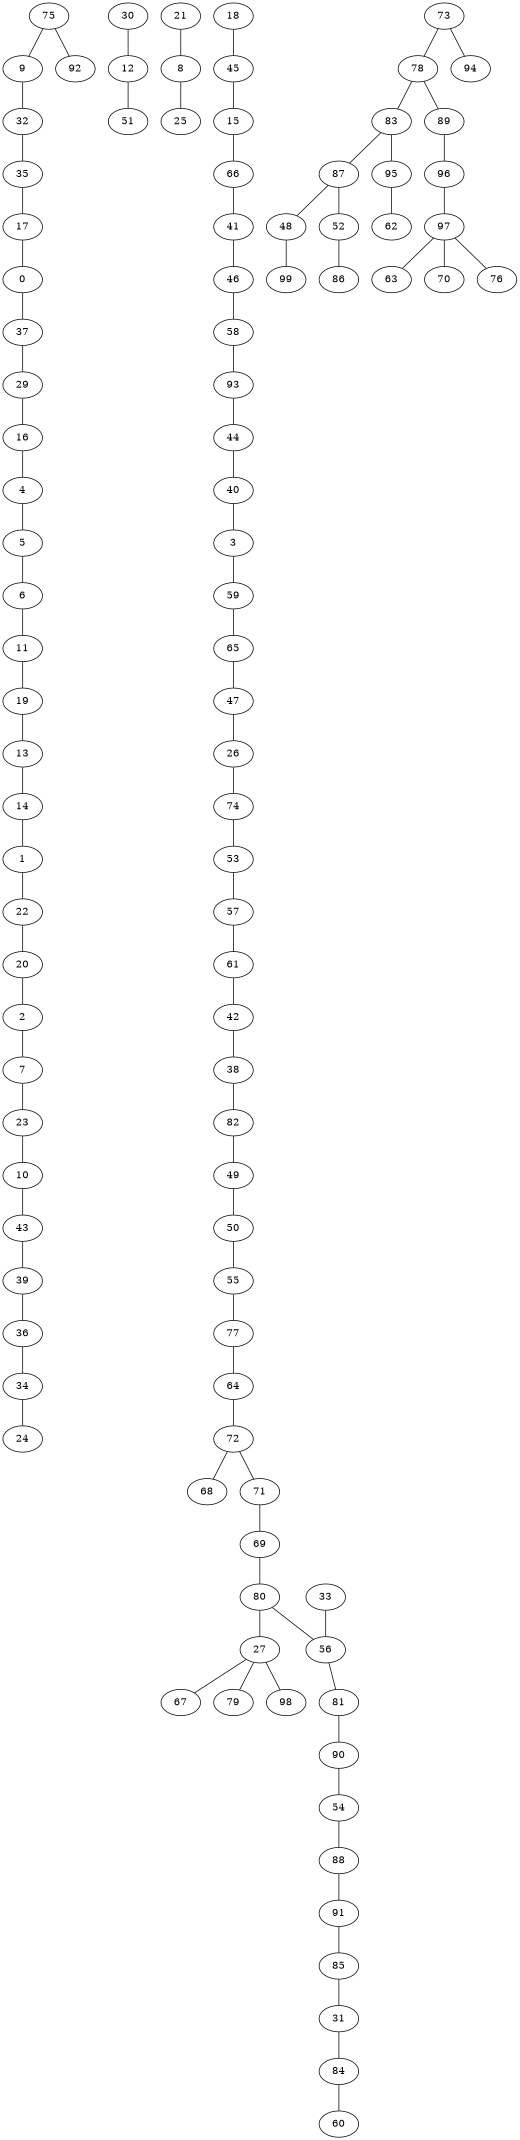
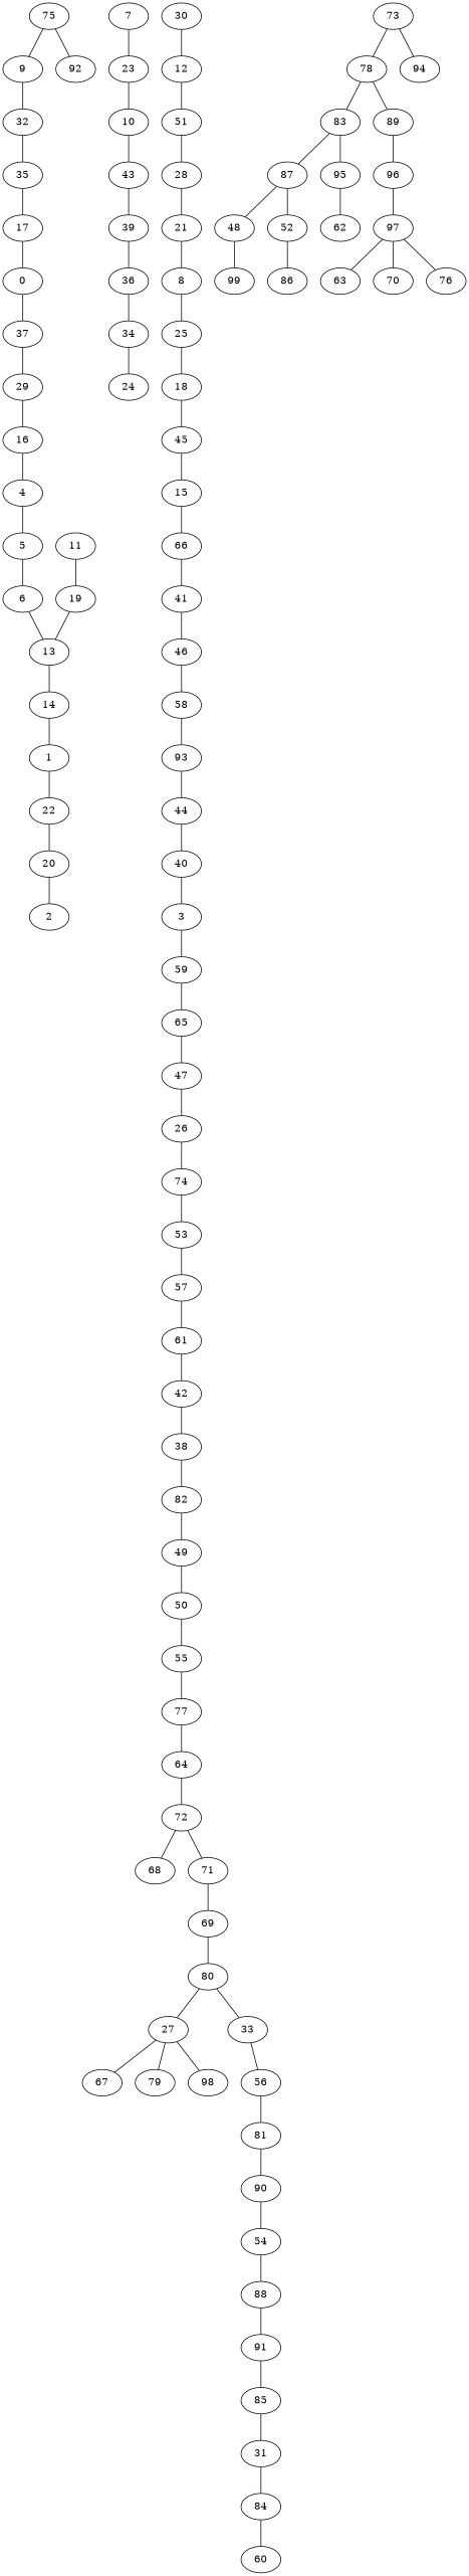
  graph {
    75
    9
    92
    32
    35
    17
    0
    37
    29
    16
    4
    5
    6
    11
    19
    13
    14
    1
    22
    20
    2
    7
    23
    10
    43
    39
    36
    34
    24
    30
    12
    51
+   28
    21
    8
    25
    18
    45
    15
    66
    41
    46
    58
    93
    44
    40
    3
    59
    65
    47
    26
    74
    53
    57
    61
    42
    38
    82
    49
    50
    55
    77
    64
    72
    68
    71
    69
    80
    27
    33
    67
    79
    98
    56
    81
    90
    54
    88
    91
    85
    31
    84
    60
    73
    78
    94
    83
    89
    87
    95
    96
    48
    52
    62
    99
    86
    97
    63
    70
    76
    75 -- 9
    75 -- 92
    9 -- 32
    32 -- 35
    35 -- 17
    17 -- 0
    0 -- 37
    37 -- 29
    29 -- 16
    16 -- 4
    4 -- 5
    5 -- 6
-   6 -- 11
+   6 -- 13
    11 -- 19
    19 -- 13
    13 -- 14
    14 -- 1
    1 -- 22
    22 -- 20
    20 -- 2
-   2 -- 7
    7 -- 23
    23 -- 10
    10 -- 43
    43 -- 39
    39 -- 36
    36 -- 34
    34 -- 24
    30 -- 12
    12 -- 51
+   51 -- 28
+   28 -- 21
    21 -- 8
    8 -- 25
+   25 -- 18
    18 -- 45
    45 -- 15
    15 -- 66
    66 -- 41
    41 -- 46
    46 -- 58
    58 -- 93
    93 -- 44
    44 -- 40
    40 -- 3
    3 -- 59
    59 -- 65
    65 -- 47
    47 -- 26
    26 -- 74
    74 -- 53
    53 -- 57
    57 -- 61
    61 -- 42
    42 -- 38
    38 -- 82
    82 -- 49
    49 -- 50
    50 -- 55
    55 -- 77
    77 -- 64
    64 -- 72
    72 -- 68
    72 -- 71
    71 -- 69
    69 -- 80
    80 -- 27
-   80 -- 56
+   80 -- 33
    27 -- 67
    27 -- 79
    27 -- 98
    33 -- 56
    56 -- 81
    81 -- 90
    90 -- 54
    54 -- 88
    88 -- 91
    91 -- 85
    85 -- 31
    31 -- 84
    84 -- 60
    73 -- 78
    73 -- 94
    78 -- 83
    78 -- 89
    83 -- 87
    83 -- 95
    89 -- 96
    87 -- 48
    87 -- 52
    95 -- 62
    96 -- 97
    48 -- 99
    52 -- 86
    97 -- 63
    97 -- 70
    97 -- 76
  }
